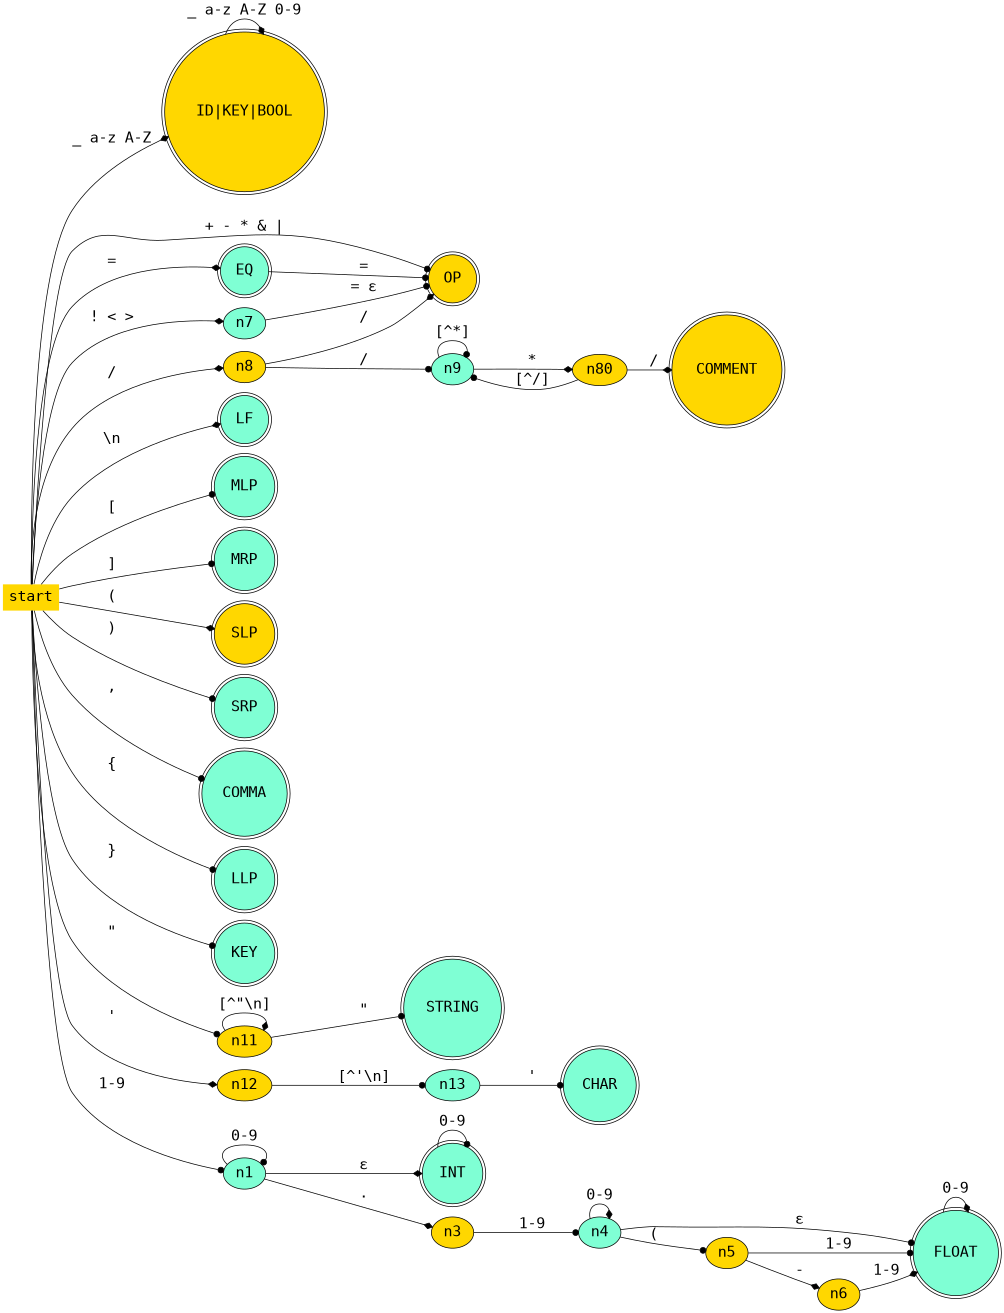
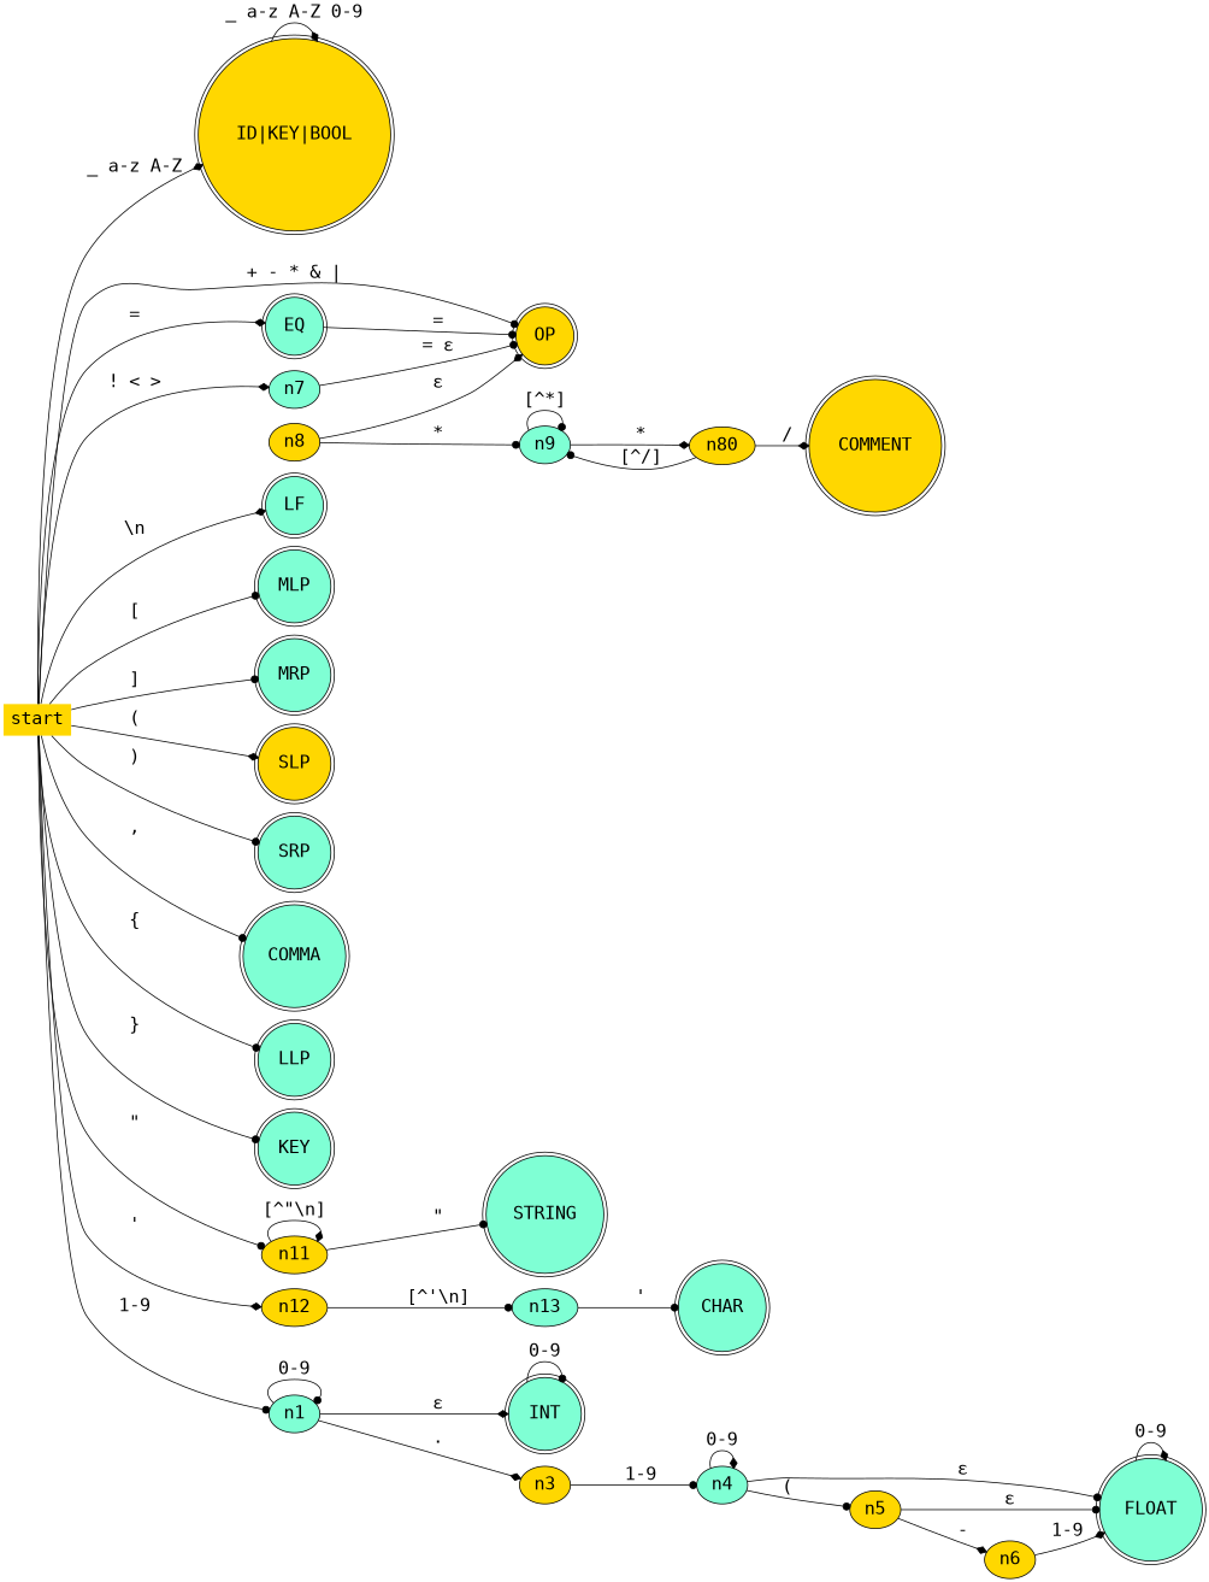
  digraph {
    rankdir=LR
    node [fillcolor=aquamarine fontname=Consolas fontsize=20 shape=doublecircle style=filled]
    edge [arrowhead=dot fontname=Consolas fontsize=20]
    start [fillcolor=gold shape=plaintext]
    s1 [fillcolor=gold label="ID|KEY|BOOL"]
    s2 [label=EQ]
    s3 [label=LF]
    s4 [label=MLP]
    s5 [label=MRP]
    s10 [fillcolor=gold label=OP]
    s12 [fillcolor=gold label=SLP]
    s13 [label=SRP]
    s14 [label=COMMA]
    s15 [label=LLP]
    s16 [label=KEY]
    n11 [fillcolor=gold shape=""]
    n12 [fillcolor=gold shape=""]
    n1 [shape=""]
    n7 [shape=""]
    n8 [fillcolor=gold shape=""]
    s6 [label=STRING]
    n13 [shape=""]
    s8 [label=INT]
    n3 [fillcolor=gold shape=""]
    n9 [shape=""]
    s7 [label=CHAR]
    s9 [label=FLOAT]
    s11 [fillcolor=gold label=COMMENT]
    n4 [shape=""]
    n5 [fillcolor=gold shape=""]
    n6 [fillcolor=gold shape=""]
    n10 [fillcolor=gold label=n80 shape=""]
    start -> s1 [arrowhead=diamond label="_ a-z A-Z"]
    start -> s2 [arrowhead=diamond label="="]
    start -> s3 [arrowhead=diamond label="\\n"]
    start -> s4 [label="["]
    start -> s5 [label="]"]
    start -> s10 [label="+ - * & |"]
    start -> s12 [arrowhead=diamond label="("]
    start -> s13 [label=")"]
    start -> s14 [label=","]
    start -> s15 [label="{"]
    start -> s16 [label="}"]
    start -> n11 [label="\""]
    start -> n12 [arrowhead=diamond label="'"]
    start -> n1 [label="1-9"]
    start -> n7 [arrowhead=diamond label="! < >"]
-   start -> n8 [arrowhead=diamond label="/"]
    s1 -> s1 [arrowhead=diamond label="_ a-z A-Z 0-9"]
    s2 -> s10 [label="="]
    n11 -> n11 [arrowhead=diamond label="[^\"\\n]"]
    n11 -> s6 [label="\""]
    n12 -> n13 [label="[^'\\n]"]
    n1 -> n1 [label="0-9"]
    n1 -> s8 [arrowhead=diamond label="ε"]
    n1 -> n3 [arrowhead=diamond label="."]
    n7 -> s10 [label="= ε"]
-   n8 -> s10 [arrowhead=diamond label="/"]
-   n8 -> n9 [label="/"]
+   n8 -> s10 [arrowhead=diamond label="ε"]
+   n8 -> n9 [label="*"]
    n13 -> s7 [label="'"]
    s8 -> s8 [label="0-9"]
    n3 -> n4 [label="1-9"]
    n9 -> n9 [label="[^*]"]
    n9 -> n10 [arrowhead=diamond label="*"]
    s9 -> s9 [arrowhead=diamond label="0-9"]
    n4 -> s9 [label="ε"]
    n4 -> n4 [arrowhead=diamond label="0-9"]
    n4 -> n5 [label="("]
-   n5 -> s9 [label="1-9"]
+   n5 -> s9 [label="ε"]
    n5 -> n6 [arrowhead=diamond label="-"]
    n6 -> s9 [arrowhead=diamond label="1-9"]
    n10 -> n9 [label="[^/]"]
    n10 -> s11 [arrowhead=diamond label="/"]
  }
